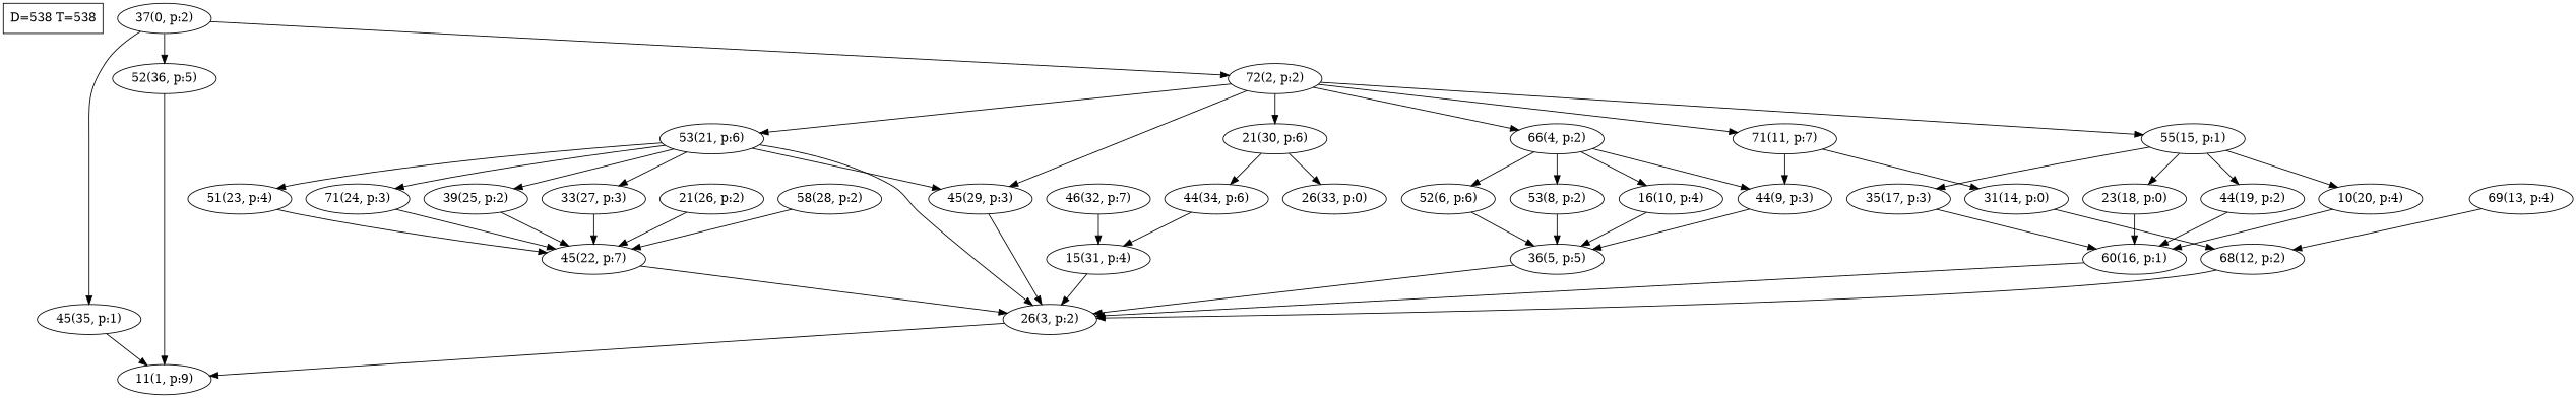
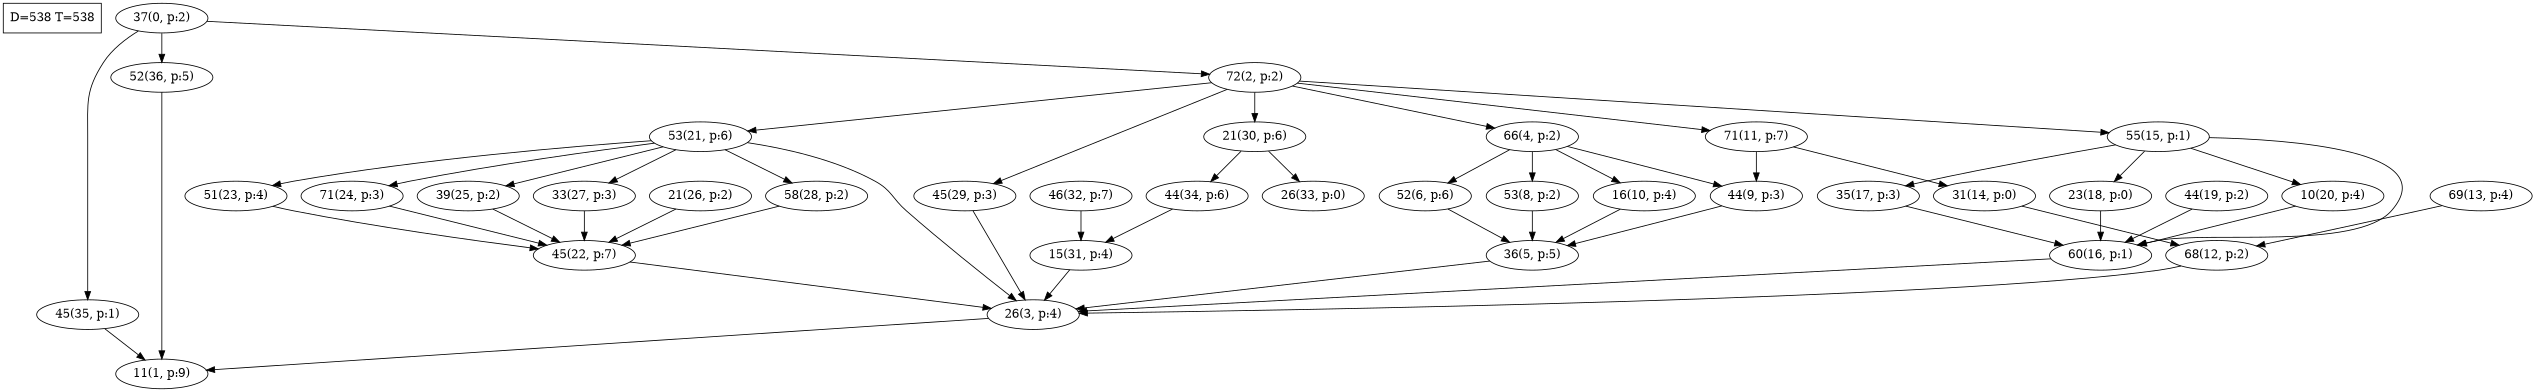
  digraph {
    n1 [label="D=538 T=538" shape=box]
    n2 [label="37(0, p:2)"]
    n3 [label="72(2, p:2)"]
    n4 [label="45(35, p:1)"]
    n5 [label="52(36, p:5)"]
    n6 [label="66(4, p:2)"]
    n7 [label="71(11, p:7)"]
    n8 [label="55(15, p:1)"]
    n9 [label="53(21, p:6)"]
    n10 [label="45(29, p:3)"]
    n11 [label="21(30, p:6)"]
    n12 [label="11(1, p:9)"]
    n13 [label="52(6, p:6)"]
    n14 [label="53(8, p:2)"]
    n15 [label="44(9, p:3)"]
    n16 [label="16(10, p:4)"]
    n17 [label="31(14, p:0)"]
    n18 [label="35(17, p:3)"]
    n19 [label="23(18, p:0)"]
    n20 [label="44(19, p:2)"]
    n21 [label="10(20, p:4)"]
-   n22 [label="26(3, p:2)"]
+   n22 [label="26(3, p:4)"]
    n23 [label="51(23, p:4)"]
    n24 [label="71(24, p:3)"]
    n25 [label="39(25, p:2)"]
    n26 [label="33(27, p:3)"]
    n27 [label="58(28, p:2)"]
    n28 [label="26(33, p:0)"]
    n29 [label="44(34, p:6)"]
    n30 [label="36(5, p:5)"]
    n31 [label="69(13, p:4)"]
    n32 [label="68(12, p:2)"]
    n33 [label="60(16, p:1)"]
    n34 [label="45(22, p:7)"]
    n35 [label="21(26, p:2)"]
    n36 [label="46(32, p:7)"]
    n37 [label="15(31, p:4)"]
    n2 -> n3
    n2 -> n4
    n2 -> n5
    n3 -> n6
    n3 -> n7
    n3 -> n8
    n3 -> n9
    n3 -> n10
    n3 -> n11
    n4 -> n12
    n5 -> n12
    n6 -> n13
    n6 -> n14
    n6 -> n15
    n6 -> n16
    n7 -> n15
    n7 -> n17
    n8 -> n18
    n8 -> n19
-   n8 -> n20
+   n8 -> n33
    n8 -> n21
    n9 -> n22
    n9 -> n23
    n9 -> n24
    n9 -> n25
    n9 -> n26
-   n9 -> n10
+   n9 -> n27
    n10 -> n22
    n11 -> n28
    n11 -> n29
    n13 -> n30
    n14 -> n30
    n15 -> n30
    n16 -> n30
    n17 -> n32
    n18 -> n33
    n19 -> n33
    n20 -> n33
    n21 -> n33
    n22 -> n12
    n23 -> n34
    n24 -> n34
    n25 -> n34
    n26 -> n34
    n27 -> n34
    n29 -> n37
    n30 -> n22
    n31 -> n32
    n32 -> n22
    n33 -> n22
    n34 -> n22
    n35 -> n34
    n36 -> n37
    n37 -> n22
  }
